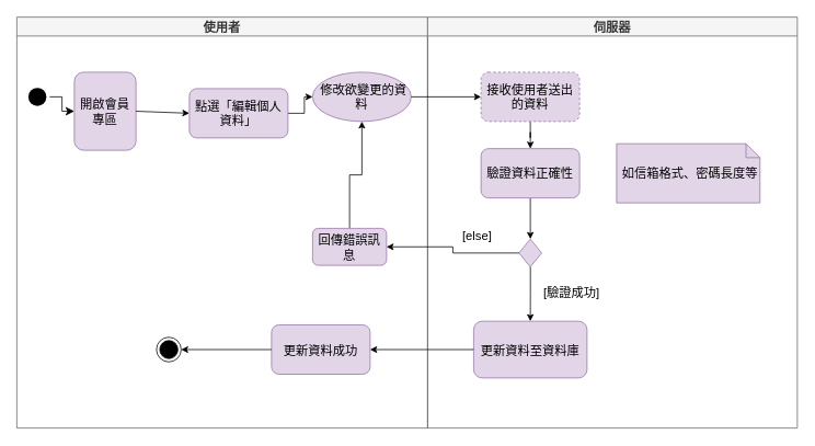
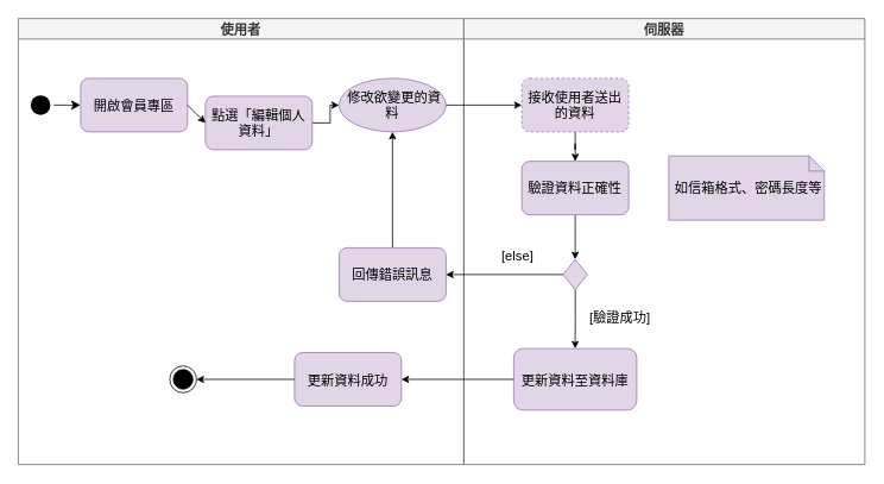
  <mxCell id="0" />
  <mxCell id="1" parent="0" />
  <mxCell id="2" value="使用者" style="swimlane;whiteSpace=wrap;fillColor=#f5f5f5;fontColor=#333333;strokeColor=#666666;fontSize=15;" vertex="1" parent="1"><mxGeometry x="20" y="20" width="500" height="500" as="geometry" /></mxCell>
  <mxCell id="3" value="" style="ellipse;shape=startState;fillColor=#000000;strokeColor=none;fontSize=15;" vertex="1" parent="2"><mxGeometry x="10" y="82" width="30" height="30" as="geometry" /></mxCell>
  <mxCell id="4" value="" style="edgeStyle=elbowEdgeStyle;elbow=horizontal;verticalAlign=bottom;endArrow=classic;endSize=8;strokeColor=#000000;endFill=1;rounded=0;entryX=0;entryY=0.5;entryDx=0;entryDy=0;fontSize=15;" edge="1" parent="2" source="3" target="5"><mxGeometry x="100" y="40" as="geometry"><mxPoint x="4.5" y="99" as="targetPoint" /></mxGeometry></mxCell>
- <mxCell id="5" value="開啟會員專區" style="rounded=1;whiteSpace=wrap;html=1;fillColor=#e1d5e7;strokeColor=#9673a6;fontSize=15;" vertex="1" parent="2"><mxGeometry x="70" y="67" width="75" height="95" as="geometry" /></mxCell>
+ <mxCell id="5" value="開啟會員專區" style="rounded=1;whiteSpace=wrap;html=1;fillColor=#e1d5e7;strokeColor=#9673a6;fontSize=15;" vertex="1" parent="2"><mxGeometry x="70" y="67" width="120" height="60" as="geometry" /></mxCell>
  <mxCell id="6" style="edgeStyle=orthogonalEdgeStyle;rounded=0;orthogonalLoop=1;jettySize=auto;html=1;entryX=0;entryY=0.5;entryDx=0;entryDy=0;" edge="1" parent="2" source="7" target="9"><mxGeometry relative="1" as="geometry" /></mxCell>
  <mxCell id="7" value=" 點選「編輯個人資料」" style="rounded=1;whiteSpace=wrap;html=1;fillColor=#e1d5e7;strokeColor=#9673a6;fontSize=15;" vertex="1" parent="2"><mxGeometry x="210" y="87" width="120" height="60" as="geometry" /></mxCell>
  <mxCell id="8" value="" style="endArrow=classic;strokeColor=#000000;endFill=1;rounded=0;exitX=1;exitY=0.5;exitDx=0;exitDy=0;entryX=0;entryY=0.5;entryDx=0;entryDy=0;fontSize=15;" edge="1" parent="2" source="5" target="7"><mxGeometry relative="1" as="geometry"><mxPoint x="114.5" y="99" as="sourcePoint" /><mxPoint x="168.667" y="164" as="targetPoint" /></mxGeometry></mxCell>
  <mxCell id="9" value="&amp;nbsp;修改欲變更的資料" style="ellipse;whiteSpace=wrap;html=1;fillColor=#e1d5e7;strokeColor=#9673a6;fontSize=15;" vertex="1" parent="2"><mxGeometry x="360" y="67" width="120" height="60" as="geometry" /></mxCell>
  <mxCell id="10" style="edgeStyle=orthogonalEdgeStyle;rounded=0;orthogonalLoop=1;jettySize=auto;html=1;entryX=0.5;entryY=1;entryDx=0;entryDy=0;" edge="1" parent="2" source="11" target="9"><mxGeometry relative="1" as="geometry" /></mxCell>
- <mxCell id="11" value="回傳錯誤訊息" style="rounded=1;whiteSpace=wrap;html=1;fillColor=#e1d5e7;strokeColor=#9673a6;fontSize=15;" vertex="1" parent="2"><mxGeometry x="360" y="257" width="90" height="45" as="geometry" /></mxCell>
+ <mxCell id="11" value="回傳錯誤訊息" style="rounded=1;whiteSpace=wrap;html=1;fillColor=#e1d5e7;strokeColor=#9673a6;fontSize=15;" vertex="1" parent="2"><mxGeometry x="360" y="257" width="120" height="60" as="geometry" /></mxCell>
  <mxCell id="12" value="&lt;span style=&quot;text-wrap-mode: nowrap;&quot;&gt;更新資料成功&lt;/span&gt;" style="rounded=1;whiteSpace=wrap;html=1;fillColor=#e1d5e7;strokeColor=#9673a6;fontSize=15;" vertex="1" parent="2"><mxGeometry x="310" y="374.5" width="120" height="60" as="geometry" /></mxCell>
  <mxCell id="13" value="" style="ellipse;shape=endState;fillColor=#000000;strokeColor=#000000;fontSize=15;" vertex="1" parent="2"><mxGeometry x="170" y="389.5" width="30" height="30" as="geometry" /></mxCell>
  <mxCell id="14" style="edgeStyle=orthogonalEdgeStyle;rounded=0;orthogonalLoop=1;jettySize=auto;html=1;entryX=1;entryY=0.5;entryDx=0;entryDy=0;" edge="1" parent="2" source="12" target="13"><mxGeometry relative="1" as="geometry" /></mxCell>
  <mxCell id="15" value="伺服器" style="swimlane;whiteSpace=wrap;fillColor=#f5f5f5;fontColor=#333333;strokeColor=#666666;fontSize=15;" vertex="1" parent="1"><mxGeometry x="520" y="20" width="450" height="500" as="geometry" /></mxCell>
  <mxCell id="16" value="如信箱格式、密碼長度等" style="shape=note;whiteSpace=wrap;size=17;align=left;fillColor=#e1d5e7;strokeColor=#9673a6;perimeterSpacing=0;spacingLeft=5;fontSize=15;" vertex="1" parent="15"><mxGeometry x="230" y="154" width="174.5" height="72" as="geometry" /></mxCell>
  <mxCell id="17" style="edgeStyle=orthogonalEdgeStyle;rounded=0;orthogonalLoop=1;jettySize=auto;html=1;entryX=0.5;entryY=0;entryDx=0;entryDy=0;" edge="1" parent="15" source="18" target="20"><mxGeometry relative="1" as="geometry" /></mxCell>
  <mxCell id="18" value="接收使用者送出的資料" style="rounded=1;whiteSpace=wrap;html=1;fillColor=#e1d5e7;strokeColor=#9673a6;fontSize=15;dashed=1;" vertex="1" parent="15"><mxGeometry x="65" y="67" width="120" height="60" as="geometry" /></mxCell>
  <mxCell id="19" style="edgeStyle=orthogonalEdgeStyle;rounded=0;orthogonalLoop=1;jettySize=auto;html=1;entryX=0.5;entryY=0;entryDx=0;entryDy=0;" edge="1" parent="15" source="20" target="22"><mxGeometry relative="1" as="geometry" /></mxCell>
  <mxCell id="20" value="驗證資料正確性" style="rounded=1;whiteSpace=wrap;html=1;fillColor=#e1d5e7;strokeColor=#9673a6;fontSize=15;" vertex="1" parent="15"><mxGeometry x="65" y="160" width="120" height="60" as="geometry" /></mxCell>
  <mxCell id="21" style="edgeStyle=orthogonalEdgeStyle;rounded=0;orthogonalLoop=1;jettySize=auto;html=1;entryX=0.5;entryY=0;entryDx=0;entryDy=0;fontSize=15;" edge="1" parent="15" source="22" target="24"><mxGeometry relative="1" as="geometry" /></mxCell>
  <mxCell id="22" value="" style="rhombus;whiteSpace=wrap;html=1;fillColor=#e1d5e7;strokeColor=#9673a6;fontSize=15;" vertex="1" parent="15"><mxGeometry x="111.25" y="270" width="27.5" height="34" as="geometry" /></mxCell>
  <mxCell id="23" value="[驗證成功]" style="text;html=1;align=center;verticalAlign=middle;resizable=0;points=[];autosize=1;strokeColor=none;fillColor=none;fontSize=15;rotation=0;" vertex="1" parent="15"><mxGeometry x="130" y="320" width="90" height="30" as="geometry" /></mxCell>
  <mxCell id="24" value=" 更新資料至資料庫" style="rounded=1;whiteSpace=wrap;html=1;fillColor=#e1d5e7;strokeColor=#9673a6;fontSize=15;" vertex="1" parent="15"><mxGeometry x="56" y="370" width="138" height="69" as="geometry" /></mxCell>
  <mxCell id="25" value="[else]" style="text;html=1;align=center;verticalAlign=middle;resizable=0;points=[];autosize=1;strokeColor=none;fillColor=none;fontSize=15;" vertex="1" parent="15"><mxGeometry x="30" y="250" width="60" height="30" as="geometry" /></mxCell>
  <mxCell id="26" style="edgeStyle=orthogonalEdgeStyle;rounded=0;orthogonalLoop=1;jettySize=auto;html=1;entryX=0;entryY=0.5;entryDx=0;entryDy=0;" edge="1" parent="1" source="9" target="18"><mxGeometry relative="1" as="geometry" /></mxCell>
  <mxCell id="27" style="edgeStyle=orthogonalEdgeStyle;rounded=0;orthogonalLoop=1;jettySize=auto;html=1;entryX=1;entryY=0.5;entryDx=0;entryDy=0;" edge="1" parent="1" source="22" target="11"><mxGeometry relative="1" as="geometry" /></mxCell>
  <mxCell id="28" style="edgeStyle=orthogonalEdgeStyle;rounded=0;orthogonalLoop=1;jettySize=auto;html=1;entryX=1;entryY=0.5;entryDx=0;entryDy=0;fontSize=15;" edge="1" parent="1" source="24" target="12"><mxGeometry relative="1" as="geometry" /></mxCell>
